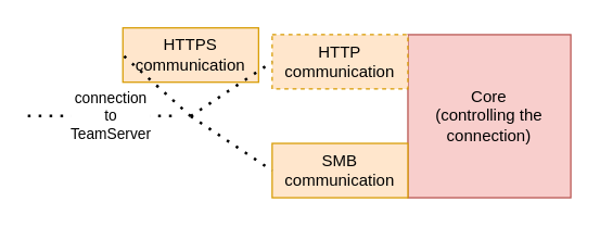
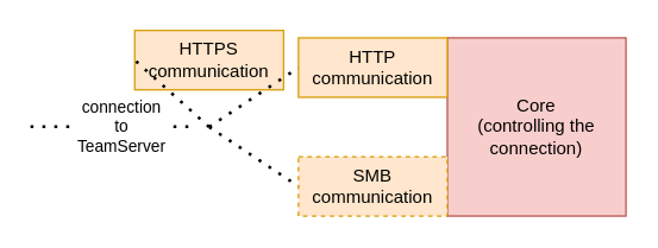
  <mxCell id="0" />
  <mxCell id="1" parent="0" />
  <mxCell id="2" value="Core&lt;div&gt;(controlling the&lt;/div&gt;&lt;div&gt;connection)&lt;/div&gt;" style="rounded=0;whiteSpace=wrap;html=1;fillColor=#f8cecc;strokeColor=#b85450;" vertex="1" parent="1"><mxGeometry x="300" y="25" width="120" height="120" as="geometry" /></mxCell>
- <mxCell id="3" value="HTTP&lt;div&gt;&lt;span style=&quot;background-color: initial;&quot;&gt;communication&lt;/span&gt;&lt;/div&gt;" style="rounded=0;whiteSpace=wrap;html=1;fillColor=#ffe6cc;strokeColor=#d79b00;dashed=1;" vertex="1" parent="1"><mxGeometry x="200" y="25" width="100" height="40" as="geometry" /></mxCell>
+ <mxCell id="3" value="HTTP&lt;div&gt;&lt;span style=&quot;background-color: initial;&quot;&gt;communication&lt;/span&gt;&lt;/div&gt;" style="rounded=0;whiteSpace=wrap;html=1;fillColor=#ffe6cc;strokeColor=#d79b00;" vertex="1" parent="1"><mxGeometry x="200" y="25" width="100" height="40" as="geometry" /></mxCell>
  <mxCell id="4" value="HTTPS&lt;div&gt;&lt;span style=&quot;background-color: initial;&quot;&gt;communication&lt;/span&gt;&lt;/div&gt;" style="rounded=0;whiteSpace=wrap;html=1;fillColor=#ffe6cc;strokeColor=#d79b00;" vertex="1" parent="1"><mxGeometry x="90" y="20" width="100" height="40" as="geometry" /></mxCell>
- <mxCell id="5" value="SMB&lt;div&gt;&lt;span style=&quot;background-color: initial;&quot;&gt;communication&lt;/span&gt;&lt;/div&gt;" style="rounded=0;whiteSpace=wrap;html=1;fillColor=#ffe6cc;strokeColor=#d79b00;" vertex="1" parent="1"><mxGeometry x="200" y="105" width="100" height="40" as="geometry" /></mxCell>
+ <mxCell id="5" value="SMB&lt;div&gt;&lt;span style=&quot;background-color: initial;&quot;&gt;communication&lt;/span&gt;&lt;/div&gt;" style="rounded=0;whiteSpace=wrap;html=1;fillColor=#ffe6cc;strokeColor=#d79b00;dashed=1;" vertex="1" parent="1"><mxGeometry x="200" y="105" width="100" height="40" as="geometry" /></mxCell>
  <mxCell id="6" value="" style="endArrow=none;dashed=1;html=1;dashPattern=1 3;strokeWidth=2;rounded=0;" edge="1" parent="1"><mxGeometry width="50" height="50" relative="1" as="geometry"><mxPoint x="20" y="84.71" as="sourcePoint" /><mxPoint x="130" y="84.71" as="targetPoint" /></mxGeometry></mxCell>
  <mxCell id="7" value="connection&lt;div&gt;to&lt;/div&gt;&lt;div&gt;TeamServer&lt;/div&gt;" style="edgeLabel;html=1;align=center;verticalAlign=middle;resizable=0;points=[];" vertex="1" connectable="0" parent="6"><mxGeometry x="-0.234" relative="1" as="geometry"><mxPoint x="18" as="offset" /></mxGeometry></mxCell>
  <mxCell id="8" value="" style="endArrow=none;dashed=1;html=1;dashPattern=1 3;strokeWidth=2;rounded=0;entryX=0;entryY=0.5;entryDx=0;entryDy=0;" edge="1" parent="1" target="3"><mxGeometry width="50" height="50" relative="1" as="geometry"><mxPoint x="140" y="85" as="sourcePoint" /><mxPoint x="150" y="95" as="targetPoint" /></mxGeometry></mxCell>
  <mxCell id="9" value="" style="endArrow=none;dashed=1;html=1;dashPattern=1 3;strokeWidth=2;rounded=0;entryX=0;entryY=0.5;entryDx=0;entryDy=0;" edge="1" parent="1" target="4"><mxGeometry width="50" height="50" relative="1" as="geometry"><mxPoint x="140" y="85" as="sourcePoint" /><mxPoint x="150" y="95" as="targetPoint" /></mxGeometry></mxCell>
  <mxCell id="10" value="" style="endArrow=none;dashed=1;html=1;dashPattern=1 3;strokeWidth=2;rounded=0;entryX=0;entryY=0.5;entryDx=0;entryDy=0;" edge="1" parent="1" target="5"><mxGeometry width="50" height="50" relative="1" as="geometry"><mxPoint x="140" y="85" as="sourcePoint" /><mxPoint x="150" y="95" as="targetPoint" /></mxGeometry></mxCell>
